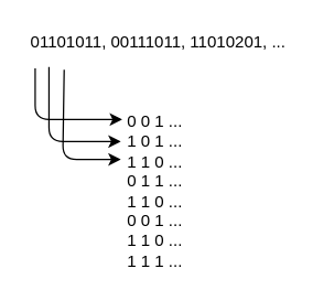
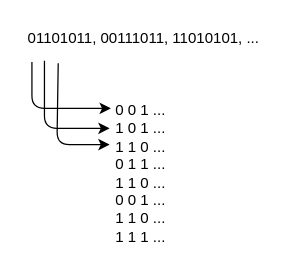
  <mxCell id="0" />
  <mxCell id="1" parent="0" />
- <mxCell id="2" value="01101011, 00111011, 11010201, ...&lt;br&gt;&amp;nbsp;" style="text;html=1;resizable=0;points=[];autosize=1;align=left;verticalAlign=top;spacingTop=-4;" vertex="1" parent="1"><mxGeometry x="20" y="20" width="200" height="30" as="geometry" /></mxCell>
+ <mxCell id="2" value="01101011, 00111011, 11010101, ...&lt;br&gt;&amp;nbsp;" style="text;html=1;resizable=0;points=[];autosize=1;align=left;verticalAlign=top;spacingTop=-4;" vertex="1" parent="1"><mxGeometry x="20" y="20" width="200" height="30" as="geometry" /></mxCell>
  <mxCell id="3" value="0 0 1 ...&lt;br&gt;1 0 1 ...&lt;br&gt;1 1 0 ...&lt;br&gt;0 1 1 ...&lt;br&gt;1 1 0 ...&lt;br&gt;0 0 1 ...&lt;br&gt;1 1 0 ...&lt;br&gt;1 1 1&amp;nbsp;..." style="text;html=1;resizable=0;points=[];autosize=1;align=left;verticalAlign=top;spacingTop=-4;" vertex="1" parent="1"><mxGeometry x="90" y="78" width="60" height="110" as="geometry" /></mxCell>
  <mxCell id="4" value="" style="endArrow=classic;html=1;exitX=0.025;exitY=0.967;exitDx=0;exitDy=0;exitPerimeter=0;entryX=-0.033;entryY=0.073;entryDx=0;entryDy=0;entryPerimeter=0;spacingLeft=0;" edge="1" parent="1" source="2" target="3"><mxGeometry width="50" height="50" relative="1" as="geometry"><mxPoint x="19" y="258" as="sourcePoint" /><mxPoint x="25" y="88" as="targetPoint" /><Array as="points"><mxPoint x="25" y="86" /></Array></mxGeometry></mxCell>
  <mxCell id="5" value="" style="endArrow=classic;html=1;entryX=-0.05;entryY=0.218;entryDx=0;entryDy=0;entryPerimeter=0;" edge="1" parent="1" target="3"><mxGeometry width="50" height="50" relative="1" as="geometry"><mxPoint x="35" y="48" as="sourcePoint" /><mxPoint x="98.02" y="96.03" as="targetPoint" /><Array as="points"><mxPoint x="35" y="102" /></Array></mxGeometry></mxCell>
  <mxCell id="6" value="" style="endArrow=classic;html=1;entryX=-0.05;entryY=0.336;entryDx=0;entryDy=0;entryPerimeter=0;exitX=0.13;exitY=1;exitDx=0;exitDy=0;exitPerimeter=0;spacingTop=10;" edge="1" parent="1" source="2" target="3"><mxGeometry width="50" height="50" relative="1" as="geometry"><mxPoint x="45" y="58" as="sourcePoint" /><mxPoint x="97" y="111.98" as="targetPoint" /><Array as="points"><mxPoint x="45" y="115" /></Array></mxGeometry></mxCell>
